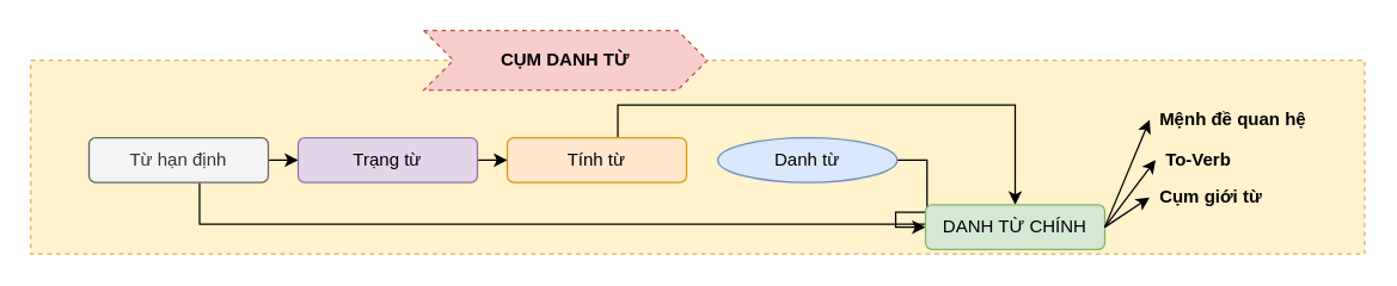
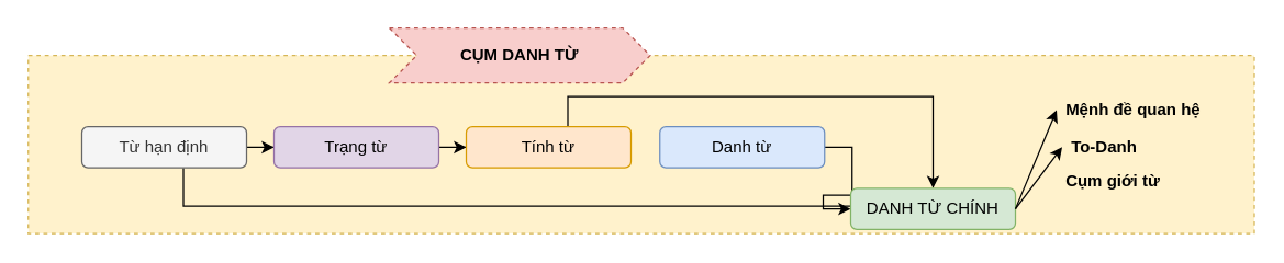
  <mxCell id="0" />
  <mxCell id="1" parent="0" />
  <mxCell id="2" value="" style="rounded=0;whiteSpace=wrap;html=1;align=left;fillColor=#fff2cc;dashed=1;strokeColor=#d6b656;" parent="1" vertex="1"><mxGeometry x="20" y="40" width="893" height="130" as="geometry" /></mxCell>
  <mxCell id="3" value="CỤM DANH TỪ" style="shape=step;perimeter=stepPerimeter;whiteSpace=wrap;html=1;fixedSize=1;dashed=1;fillColor=#f8cecc;align=center;fontStyle=1;strokeColor=#b85450;" parent="1" vertex="1"><mxGeometry x="283" y="20" width="190" height="40" as="geometry" /></mxCell>
  <mxCell id="4" style="edgeStyle=orthogonalEdgeStyle;rounded=0;orthogonalLoop=1;jettySize=auto;html=1;entryX=0;entryY=0.5;entryDx=0;entryDy=0;" parent="1" source="6" target="8" edge="1"><mxGeometry relative="1" as="geometry" /></mxCell>
  <mxCell id="5" style="edgeStyle=orthogonalEdgeStyle;rounded=0;orthogonalLoop=1;jettySize=auto;html=1;entryX=0.5;entryY=1;entryDx=0;entryDy=0;" parent="1" source="6" target="13" edge="1"><mxGeometry relative="1" as="geometry"><Array as="points"><mxPoint x="133" y="150" /><mxPoint x="679" y="150" /></Array></mxGeometry></mxCell>
  <mxCell id="6" value="Từ hạn định" style="rounded=1;whiteSpace=wrap;html=1;fillColor=#f5f5f5;align=center;strokeColor=#666666;fontColor=#333333;" parent="1" vertex="1"><mxGeometry x="59" y="92" width="120" height="30" as="geometry" /></mxCell>
  <mxCell id="7" style="edgeStyle=orthogonalEdgeStyle;rounded=0;orthogonalLoop=1;jettySize=auto;html=1;entryX=0;entryY=0.5;entryDx=0;entryDy=0;" parent="1" source="8" target="10" edge="1"><mxGeometry relative="1" as="geometry" /></mxCell>
  <mxCell id="8" value="Trạng từ" style="rounded=1;whiteSpace=wrap;html=1;fillColor=#e1d5e7;align=center;strokeColor=#9673a6;" parent="1" vertex="1"><mxGeometry x="199" y="92" width="120" height="30" as="geometry" /></mxCell>
  <mxCell id="9" style="edgeStyle=orthogonalEdgeStyle;rounded=0;orthogonalLoop=1;jettySize=auto;html=1;entryX=0.5;entryY=0;entryDx=0;entryDy=0;" parent="1" source="10" target="13" edge="1"><mxGeometry relative="1" as="geometry"><Array as="points"><mxPoint x="413" y="70" /><mxPoint x="679" y="70" /></Array></mxGeometry></mxCell>
  <mxCell id="10" value="Tính từ" style="rounded=1;whiteSpace=wrap;html=1;fillColor=#ffe6cc;align=center;strokeColor=#d79b00;" parent="1" vertex="1"><mxGeometry x="339" y="92" width="120" height="30" as="geometry" /></mxCell>
  <mxCell id="11" style="edgeStyle=orthogonalEdgeStyle;rounded=0;orthogonalLoop=1;jettySize=auto;html=1;entryX=0;entryY=0.5;entryDx=0;entryDy=0;" parent="1" source="12" target="13" edge="1"><mxGeometry relative="1" as="geometry" /></mxCell>
- <mxCell id="12" value="Danh từ" style="ellipse;whiteSpace=wrap;html=1;fillColor=#dae8fc;align=center;strokeColor=#6c8ebf;" parent="1" vertex="1"><mxGeometry x="480" y="92" width="120" height="30" as="geometry" /></mxCell>
+ <mxCell id="12" value="Danh từ" style="rounded=1;whiteSpace=wrap;html=1;fillColor=#dae8fc;align=center;strokeColor=#6c8ebf;" parent="1" vertex="1"><mxGeometry x="480" y="92" width="120" height="30" as="geometry" /></mxCell>
  <mxCell id="13" value="DANH TỪ CHÍNH" style="rounded=1;whiteSpace=wrap;html=1;fillColor=#d5e8d4;align=center;strokeColor=#82b366;" parent="1" vertex="1"><mxGeometry x="619" y="137" width="120" height="30" as="geometry" /></mxCell>
  <mxCell id="14" value="Mệnh đề quan hệ" style="text;html=1;strokeColor=none;fillColor=none;align=left;verticalAlign=middle;whiteSpace=wrap;rounded=0;fontStyle=1;spacingLeft=5;" parent="1" vertex="1"><mxGeometry x="769" y="70" width="130" height="20" as="geometry" /></mxCell>
- <mxCell id="15" value="To-Verb" style="text;html=1;strokeColor=none;fillColor=none;align=left;verticalAlign=middle;whiteSpace=wrap;rounded=0;fontStyle=1;spacingLeft=5;" parent="1" vertex="1"><mxGeometry x="773" y="97" width="103" height="20" as="geometry" /></mxCell>
+ <mxCell id="15" value="To-Danh" style="text;html=1;strokeColor=none;fillColor=none;align=left;verticalAlign=middle;whiteSpace=wrap;rounded=0;fontStyle=1;spacingLeft=5;" parent="1" vertex="1"><mxGeometry x="773" y="97" width="103" height="20" as="geometry" /></mxCell>
  <mxCell id="16" value="Cụm giới từ" style="text;html=1;strokeColor=none;fillColor=none;align=left;verticalAlign=middle;whiteSpace=wrap;rounded=0;fontStyle=1;spacingLeft=5;" parent="1" vertex="1"><mxGeometry x="769" y="122" width="103" height="20" as="geometry" /></mxCell>
  <mxCell id="17" value="" style="endArrow=classic;html=1;exitX=1;exitY=0.5;exitDx=0;exitDy=0;entryX=0;entryY=0.5;entryDx=0;entryDy=0;" parent="1" source="13" target="14" edge="1"><mxGeometry width="50" height="50" relative="1" as="geometry"><mxPoint x="693" y="10" as="sourcePoint" /><mxPoint x="743" y="-40" as="targetPoint" /></mxGeometry></mxCell>
  <mxCell id="18" value="" style="endArrow=classic;html=1;exitX=1;exitY=0.5;exitDx=0;exitDy=0;entryX=0;entryY=0.5;entryDx=0;entryDy=0;" parent="1" source="13" target="15" edge="1"><mxGeometry width="50" height="50" relative="1" as="geometry"><mxPoint x="693" y="10" as="sourcePoint" /><mxPoint x="743" y="-40" as="targetPoint" /></mxGeometry></mxCell>
- <mxCell id="19" value="" style="endArrow=classic;html=1;exitX=1;exitY=0.5;exitDx=0;exitDy=0;entryX=0;entryY=0.5;entryDx=0;entryDy=0;" parent="1" source="13" target="16" edge="1"><mxGeometry width="50" height="50" relative="1" as="geometry"><mxPoint x="693" y="10" as="sourcePoint" /><mxPoint x="743" y="-40" as="targetPoint" /></mxGeometry></mxCell>
